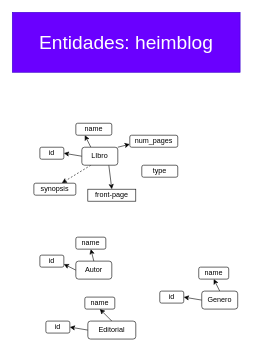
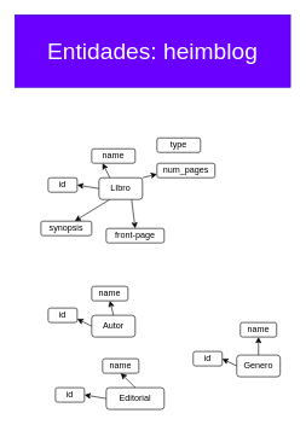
  <mxCell id="0" />
  <mxCell id="1" parent="0" />
  <mxCell id="2" style="edgeStyle=none;html=1;exitX=0;exitY=0.5;exitDx=0;exitDy=0;entryX=1;entryY=0.5;entryDx=0;entryDy=0;" edge="1" parent="1" source="7" target="8"><mxGeometry relative="1" as="geometry" /></mxCell>
  <mxCell id="3" style="edgeStyle=none;html=1;exitX=0.25;exitY=0;exitDx=0;exitDy=0;entryX=0.25;entryY=1;entryDx=0;entryDy=0;" edge="1" parent="1" source="7" target="9"><mxGeometry relative="1" as="geometry" /></mxCell>
  <mxCell id="4" style="edgeStyle=none;html=1;exitX=1;exitY=0;exitDx=0;exitDy=0;entryX=0;entryY=0.75;entryDx=0;entryDy=0;" edge="1" parent="1" source="7" target="10"><mxGeometry relative="1" as="geometry" /></mxCell>
  <mxCell id="5" style="edgeStyle=none;html=1;exitX=0.75;exitY=1;exitDx=0;exitDy=0;entryX=0.5;entryY=0;entryDx=0;entryDy=0;" edge="1" parent="1" source="7" target="12"><mxGeometry relative="1" as="geometry" /></mxCell>
- <mxCell id="6" style="edgeStyle=none;html=1;exitX=0.25;exitY=1;exitDx=0;exitDy=0;entryX=0.667;entryY=-0.016;entryDx=0;entryDy=0;entryPerimeter=0;dashed=1;" edge="1" parent="1" source="7" target="13"><mxGeometry relative="1" as="geometry" /></mxCell>
+ <mxCell id="6" style="edgeStyle=none;html=1;exitX=0.25;exitY=1;exitDx=0;exitDy=0;entryX=0.667;entryY=-0.016;entryDx=0;entryDy=0;entryPerimeter=0;" edge="1" parent="1" source="7" target="13"><mxGeometry relative="1" as="geometry" /></mxCell>
  <mxCell id="7" value="LIbro" style="rounded=1;whiteSpace=wrap;html=1;" vertex="1" parent="1"><mxGeometry x="136" y="245" width="60" height="30" as="geometry" /></mxCell>
  <mxCell id="8" value="id" style="rounded=1;whiteSpace=wrap;html=1;" vertex="1" parent="1"><mxGeometry x="66" y="245" width="40" height="20" as="geometry" /></mxCell>
  <mxCell id="9" value="name" style="rounded=1;whiteSpace=wrap;html=1;" vertex="1" parent="1"><mxGeometry x="126" y="205" width="60" height="20" as="geometry" /></mxCell>
  <mxCell id="10" value="num_pages" style="rounded=1;whiteSpace=wrap;html=1;" vertex="1" parent="1"><mxGeometry x="216" y="225" width="80" height="20" as="geometry" /></mxCell>
- <mxCell id="11" value="type" style="rounded=1;whiteSpace=wrap;html=1;" vertex="1" parent="1"><mxGeometry x="236" y="275" width="60" height="20" as="geometry" /></mxCell>
- <mxCell id="12" value="front-page" style="whiteSpace=wrap;html=1;rounded=0;" vertex="1" parent="1"><mxGeometry x="146" y="315" width="80" height="20" as="geometry" /></mxCell>
+ <mxCell id="11" value="type" style="rounded=1;whiteSpace=wrap;html=1;" vertex="1" parent="1"><mxGeometry x="216" y="190" width="60" height="20" as="geometry" /></mxCell>
+ <mxCell id="12" value="front-page" style="rounded=1;whiteSpace=wrap;html=1;" vertex="1" parent="1"><mxGeometry x="146" y="315" width="80" height="20" as="geometry" /></mxCell>
  <mxCell id="13" value="synopsis" style="rounded=1;whiteSpace=wrap;html=1;" vertex="1" parent="1"><mxGeometry x="56" y="305" width="70" height="20" as="geometry" /></mxCell>
  <mxCell id="14" style="edgeStyle=none;html=1;exitX=0;exitY=0.5;exitDx=0;exitDy=0;entryX=1;entryY=0.75;entryDx=0;entryDy=0;" edge="1" parent="1" source="16" target="17"><mxGeometry relative="1" as="geometry" /></mxCell>
  <mxCell id="15" style="edgeStyle=none;html=1;exitX=0.5;exitY=0;exitDx=0;exitDy=0;entryX=0.5;entryY=1;entryDx=0;entryDy=0;" edge="1" parent="1" source="16" target="18"><mxGeometry relative="1" as="geometry" /></mxCell>
  <mxCell id="16" value="Autor" style="rounded=1;whiteSpace=wrap;html=1;" vertex="1" parent="1"><mxGeometry x="126" y="435" width="60" height="30" as="geometry" /></mxCell>
  <mxCell id="17" value="id" style="rounded=1;whiteSpace=wrap;html=1;" vertex="1" parent="1"><mxGeometry x="66" y="425" width="40" height="20" as="geometry" /></mxCell>
  <mxCell id="18" value="name" style="rounded=1;whiteSpace=wrap;html=1;" vertex="1" parent="1"><mxGeometry x="126" y="395" width="50" height="20" as="geometry" /></mxCell>
  <mxCell id="19" style="edgeStyle=none;html=1;exitX=0;exitY=0.5;exitDx=0;exitDy=0;entryX=1;entryY=0.5;entryDx=0;entryDy=0;" edge="1" parent="1" source="21" target="22"><mxGeometry relative="1" as="geometry" /></mxCell>
  <mxCell id="20" style="edgeStyle=none;html=1;exitX=0.5;exitY=0;exitDx=0;exitDy=0;entryX=0.5;entryY=1;entryDx=0;entryDy=0;" edge="1" parent="1" source="21" target="23"><mxGeometry relative="1" as="geometry" /></mxCell>
  <mxCell id="21" value="Editorial" style="rounded=1;whiteSpace=wrap;html=1;" vertex="1" parent="1"><mxGeometry x="146" y="535" width="80" height="30" as="geometry" /></mxCell>
  <mxCell id="22" value="id" style="rounded=1;whiteSpace=wrap;html=1;" vertex="1" parent="1"><mxGeometry x="76" y="535" width="40" height="20" as="geometry" /></mxCell>
  <mxCell id="23" value="name" style="rounded=1;whiteSpace=wrap;html=1;" vertex="1" parent="1"><mxGeometry x="141" y="495" width="50" height="20" as="geometry" /></mxCell>
  <mxCell id="24" style="edgeStyle=none;html=1;exitX=0;exitY=0.5;exitDx=0;exitDy=0;entryX=1;entryY=0.5;entryDx=0;entryDy=0;" edge="1" parent="1" source="26" target="27"><mxGeometry relative="1" as="geometry" /></mxCell>
  <mxCell id="25" style="edgeStyle=none;html=1;exitX=0.5;exitY=0;exitDx=0;exitDy=0;entryX=0.5;entryY=1;entryDx=0;entryDy=0;" edge="1" parent="1" source="26" target="28"><mxGeometry relative="1" as="geometry" /></mxCell>
- <mxCell id="26" value="Genero" style="rounded=1;whiteSpace=wrap;html=1;" vertex="1" parent="1"><mxGeometry x="336" y="485" width="60" height="30" as="geometry" /></mxCell>
+ <mxCell id="26" value="Genero" style="rounded=1;whiteSpace=wrap;html=1;" vertex="1" parent="1"><mxGeometry x="326" y="490" width="60" height="30" as="geometry" /></mxCell>
  <mxCell id="27" value="id" style="rounded=1;whiteSpace=wrap;html=1;" vertex="1" parent="1"><mxGeometry x="266" y="485" width="40" height="20" as="geometry" /></mxCell>
  <mxCell id="28" value="name" style="rounded=1;whiteSpace=wrap;html=1;" vertex="1" parent="1"><mxGeometry x="331" y="445" width="50" height="20" as="geometry" /></mxCell>
  <mxCell id="29" value="&lt;font style=&quot;font-size: 32px;&quot;&gt;Entidades: heimblog&lt;/font&gt;" style="text;html=1;strokeColor=#3700CC;fillColor=#6a00ff;align=center;verticalAlign=middle;whiteSpace=wrap;rounded=0;fontColor=#ffffff;" vertex="1" parent="1"><mxGeometry x="20" y="20" width="380" height="100" as="geometry" /></mxCell>
